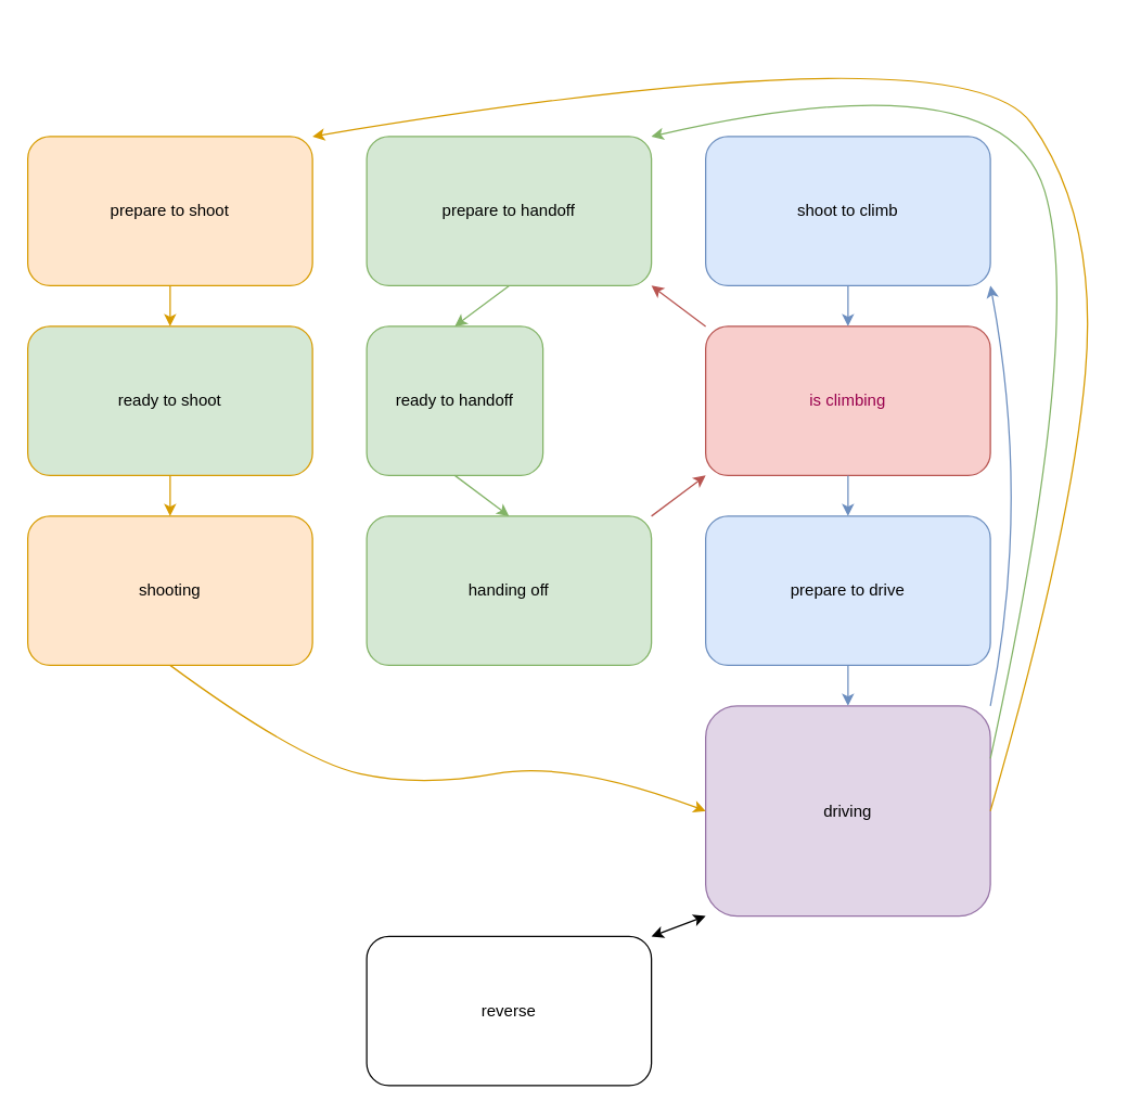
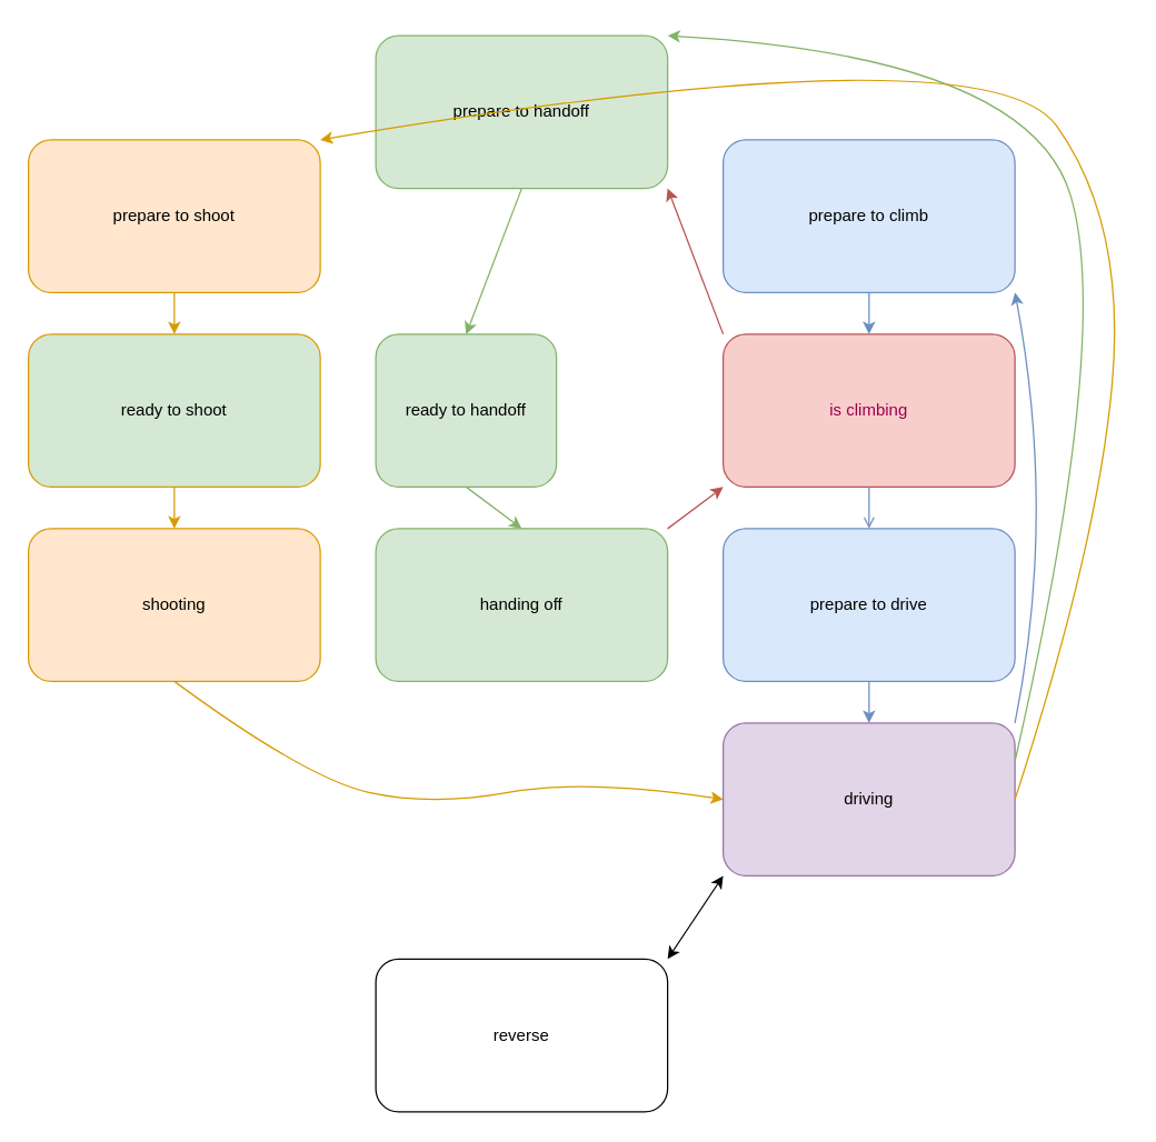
  <mxCell id="0" />
  <mxCell id="1" parent="0" />
  <mxCell id="2" value="prepare to shoot" style="rounded=1;whiteSpace=wrap;html=1;fillColor=#ffe6cc;strokeColor=#d79b00;" vertex="1" parent="1"><mxGeometry x="20" y="100" width="210" height="110" as="geometry" /></mxCell>
  <mxCell id="3" value="ready to shoot" style="rounded=1;whiteSpace=wrap;html=1;fillColor=#d5e8d4;strokeColor=#d79b00;" vertex="1" parent="1"><mxGeometry x="20" y="240" width="210" height="110" as="geometry" /></mxCell>
  <mxCell id="4" value="shooting" style="rounded=1;whiteSpace=wrap;html=1;fillColor=#ffe6cc;strokeColor=#d79b00;" vertex="1" parent="1"><mxGeometry x="20" y="380" width="210" height="110" as="geometry" /></mxCell>
- <mxCell id="5" value="prepare to handoff" style="rounded=1;whiteSpace=wrap;html=1;fillColor=#d5e8d4;strokeColor=#82b366;" vertex="1" parent="1"><mxGeometry x="270" y="100" width="210" height="110" as="geometry" /></mxCell>
+ <mxCell id="5" value="prepare to handoff" style="rounded=1;whiteSpace=wrap;html=1;fillColor=#d5e8d4;strokeColor=#82b366;" vertex="1" parent="1"><mxGeometry x="270" y="25" width="210" height="110" as="geometry" /></mxCell>
  <mxCell id="6" value="ready to handoff" style="rounded=1;whiteSpace=wrap;html=1;fillColor=#d5e8d4;strokeColor=#82b366;" vertex="1" parent="1"><mxGeometry x="270" y="240" width="130" height="110" as="geometry" /></mxCell>
  <mxCell id="7" value="handing off" style="rounded=1;whiteSpace=wrap;html=1;fillColor=#d5e8d4;strokeColor=#82b366;" vertex="1" parent="1"><mxGeometry x="270" y="380" width="210" height="110" as="geometry" /></mxCell>
- <mxCell id="8" value="shoot to climb" style="rounded=1;whiteSpace=wrap;html=1;fillColor=#dae8fc;strokeColor=#6c8ebf;" vertex="1" parent="1"><mxGeometry x="520" y="100" width="210" height="110" as="geometry" /></mxCell>
+ <mxCell id="8" value="prepare to climb" style="rounded=1;whiteSpace=wrap;html=1;fillColor=#dae8fc;strokeColor=#6c8ebf;" vertex="1" parent="1"><mxGeometry x="520" y="100" width="210" height="110" as="geometry" /></mxCell>
  <mxCell id="9" value="&lt;font color=&quot;#99004d&quot;&gt;is climbing&lt;/font&gt;" style="rounded=1;whiteSpace=wrap;html=1;fillColor=#f8cecc;strokeColor=#b85450;" vertex="1" parent="1"><mxGeometry x="520" y="240" width="210" height="110" as="geometry" /></mxCell>
  <mxCell id="10" value="prepare to drive" style="rounded=1;whiteSpace=wrap;html=1;fillColor=#dae8fc;strokeColor=#6c8ebf;" vertex="1" parent="1"><mxGeometry x="520" y="380" width="210" height="110" as="geometry" /></mxCell>
- <mxCell id="11" value="driving" style="rounded=1;whiteSpace=wrap;html=1;fillColor=#e1d5e7;strokeColor=#9673a6;" vertex="1" parent="1"><mxGeometry x="520" y="520" width="210" height="155" as="geometry" /></mxCell>
+ <mxCell id="11" value="driving" style="rounded=1;whiteSpace=wrap;html=1;fillColor=#e1d5e7;strokeColor=#9673a6;" vertex="1" parent="1"><mxGeometry x="520" y="520" width="210" height="110" as="geometry" /></mxCell>
  <mxCell id="12" value="reverse" style="rounded=1;whiteSpace=wrap;html=1;" vertex="1" parent="1"><mxGeometry x="270" y="690" width="210" height="110" as="geometry" /></mxCell>
  <mxCell id="13" value="" style="endArrow=classic;html=1;rounded=0;exitX=0.5;exitY=1;exitDx=0;exitDy=0;entryX=0.5;entryY=0;entryDx=0;entryDy=0;fillColor=#ffe6cc;strokeColor=#d79b00;" edge="1" parent="1" source="2" target="3"><mxGeometry width="50" height="50" relative="1" as="geometry"><mxPoint x="360" y="480" as="sourcePoint" /><mxPoint x="410" y="430" as="targetPoint" /></mxGeometry></mxCell>
  <mxCell id="14" value="" style="endArrow=classic;html=1;rounded=0;exitX=0.5;exitY=1;exitDx=0;exitDy=0;entryX=0.5;entryY=0;entryDx=0;entryDy=0;fillColor=#ffe6cc;strokeColor=#d79b00;" edge="1" parent="1" source="3" target="4"><mxGeometry width="50" height="50" relative="1" as="geometry"><mxPoint x="360" y="480" as="sourcePoint" /><mxPoint x="410" y="430" as="targetPoint" /></mxGeometry></mxCell>
  <mxCell id="15" value="" style="curved=1;endArrow=classic;html=1;rounded=0;exitX=0.5;exitY=1;exitDx=0;exitDy=0;entryX=0;entryY=0.5;entryDx=0;entryDy=0;fillColor=#ffe6cc;strokeColor=#d79b00;" edge="1" parent="1" source="4" target="11"><mxGeometry width="50" height="50" relative="1" as="geometry"><mxPoint x="360" y="480" as="sourcePoint" /><mxPoint x="410" y="430" as="targetPoint" /><Array as="points"><mxPoint x="220" y="560" /><mxPoint x="310" y="580" /><mxPoint x="420" y="560" /></Array></mxGeometry></mxCell>
  <mxCell id="16" value="" style="endArrow=classic;html=1;rounded=0;exitX=0.5;exitY=1;exitDx=0;exitDy=0;entryX=0.5;entryY=0;entryDx=0;entryDy=0;fillColor=#dae8fc;strokeColor=#6c8ebf;" edge="1" parent="1" source="10" target="11"><mxGeometry width="50" height="50" relative="1" as="geometry"><mxPoint x="360" y="480" as="sourcePoint" /><mxPoint x="410" y="430" as="targetPoint" /></mxGeometry></mxCell>
  <mxCell id="17" value="" style="endArrow=classic;startArrow=classic;html=1;rounded=0;exitX=1;exitY=0;exitDx=0;exitDy=0;entryX=0;entryY=1;entryDx=0;entryDy=0;" edge="1" parent="1" source="12" target="11"><mxGeometry width="50" height="50" relative="1" as="geometry"><mxPoint x="360" y="480" as="sourcePoint" /><mxPoint x="410" y="430" as="targetPoint" /></mxGeometry></mxCell>
  <mxCell id="18" value="" style="endArrow=classic;html=1;rounded=0;exitX=0.5;exitY=1;exitDx=0;exitDy=0;entryX=0.5;entryY=0;entryDx=0;entryDy=0;entryPerimeter=0;fillColor=#d5e8d4;strokeColor=#82b366;" edge="1" parent="1" source="5" target="6"><mxGeometry width="50" height="50" relative="1" as="geometry"><mxPoint x="360" y="480" as="sourcePoint" /><mxPoint x="410" y="430" as="targetPoint" /></mxGeometry></mxCell>
  <mxCell id="19" value="" style="endArrow=classic;html=1;rounded=0;exitX=0.5;exitY=1;exitDx=0;exitDy=0;entryX=0.5;entryY=0;entryDx=0;entryDy=0;fillColor=#d5e8d4;strokeColor=#82b366;" edge="1" parent="1" source="6" target="7"><mxGeometry width="50" height="50" relative="1" as="geometry"><mxPoint x="360" y="480" as="sourcePoint" /><mxPoint x="410" y="430" as="targetPoint" /></mxGeometry></mxCell>
  <mxCell id="20" value="" style="endArrow=classic;html=1;rounded=0;exitX=0.5;exitY=1;exitDx=0;exitDy=0;entryX=0.5;entryY=0;entryDx=0;entryDy=0;fillColor=#dae8fc;strokeColor=#6c8ebf;" edge="1" parent="1" source="8" target="9"><mxGeometry width="50" height="50" relative="1" as="geometry"><mxPoint x="360" y="480" as="sourcePoint" /><mxPoint x="410" y="430" as="targetPoint" /></mxGeometry></mxCell>
- <mxCell id="21" value="" style="endArrow=classic;html=1;rounded=0;exitX=0.5;exitY=1;exitDx=0;exitDy=0;entryX=0.5;entryY=0;entryDx=0;entryDy=0;fillColor=#dae8fc;strokeColor=#6c8ebf;" edge="1" parent="1" source="9" target="10"><mxGeometry width="50" height="50" relative="1" as="geometry"><mxPoint x="360" y="480" as="sourcePoint" /><mxPoint x="410" y="430" as="targetPoint" /></mxGeometry></mxCell>
+ <mxCell id="21" value="" style="endArrow=open;html=1;rounded=0;exitX=0.5;exitY=1;exitDx=0;exitDy=0;entryX=0.5;entryY=0;entryDx=0;entryDy=0;fillColor=#dae8fc;strokeColor=#6c8ebf;" edge="1" parent="1" source="9" target="10"><mxGeometry width="50" height="50" relative="1" as="geometry"><mxPoint x="360" y="480" as="sourcePoint" /><mxPoint x="410" y="430" as="targetPoint" /></mxGeometry></mxCell>
  <mxCell id="22" value="" style="endArrow=classic;html=1;rounded=0;entryX=1;entryY=1;entryDx=0;entryDy=0;exitX=0;exitY=0;exitDx=0;exitDy=0;fillColor=#f8cecc;strokeColor=#b85450;" edge="1" parent="1" source="9" target="5"><mxGeometry width="50" height="50" relative="1" as="geometry"><mxPoint x="360" y="480" as="sourcePoint" /><mxPoint x="410" y="430" as="targetPoint" /></mxGeometry></mxCell>
  <mxCell id="23" value="" style="endArrow=classic;html=1;rounded=0;exitX=1;exitY=0;exitDx=0;exitDy=0;entryX=0;entryY=1;entryDx=0;entryDy=0;fillColor=#f8cecc;strokeColor=#b85450;" edge="1" parent="1" source="7" target="9"><mxGeometry width="50" height="50" relative="1" as="geometry"><mxPoint x="360" y="480" as="sourcePoint" /><mxPoint x="410" y="430" as="targetPoint" /></mxGeometry></mxCell>
  <mxCell id="24" value="" style="curved=1;endArrow=classic;html=1;rounded=0;exitX=1;exitY=0;exitDx=0;exitDy=0;entryX=1;entryY=1;entryDx=0;entryDy=0;fillColor=#dae8fc;strokeColor=#6c8ebf;" edge="1" parent="1" source="11" target="8"><mxGeometry width="50" height="50" relative="1" as="geometry"><mxPoint x="360" y="480" as="sourcePoint" /><mxPoint x="660" y="80" as="targetPoint" /><Array as="points"><mxPoint x="760" y="370" /></Array></mxGeometry></mxCell>
  <mxCell id="25" value="" style="curved=1;endArrow=classic;html=1;rounded=0;entryX=1;entryY=0;entryDx=0;entryDy=0;exitX=1;exitY=0.25;exitDx=0;exitDy=0;fillColor=#d5e8d4;strokeColor=#82b366;" edge="1" parent="1" source="11" target="5"><mxGeometry width="50" height="50" relative="1" as="geometry"><mxPoint x="360" y="480" as="sourcePoint" /><mxPoint x="410" y="430" as="targetPoint" /><Array as="points"><mxPoint x="800" y="240" /><mxPoint x="740" y="40" /></Array></mxGeometry></mxCell>
  <mxCell id="26" value="" style="curved=1;endArrow=classic;html=1;rounded=0;entryX=1;entryY=0;entryDx=0;entryDy=0;exitX=1;exitY=0.5;exitDx=0;exitDy=0;fillColor=#ffe6cc;strokeColor=#d79b00;" edge="1" parent="1" source="11" target="2"><mxGeometry width="50" height="50" relative="1" as="geometry"><mxPoint x="360" y="480" as="sourcePoint" /><mxPoint x="410" y="430" as="targetPoint" /><Array as="points"><mxPoint x="790" y="390" /><mxPoint x="810" y="160" /><mxPoint x="710" y="20" /></Array></mxGeometry></mxCell>
